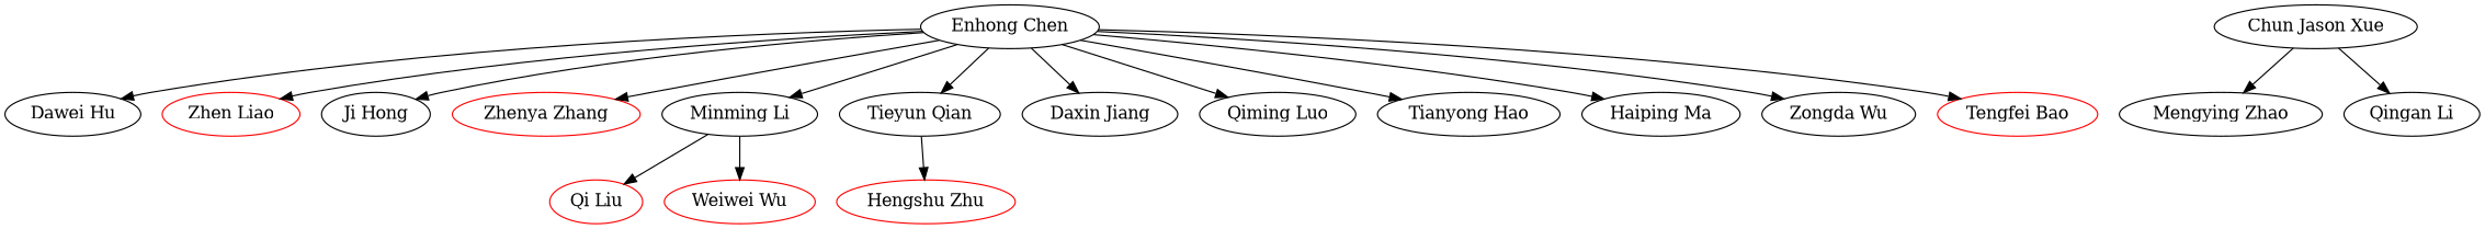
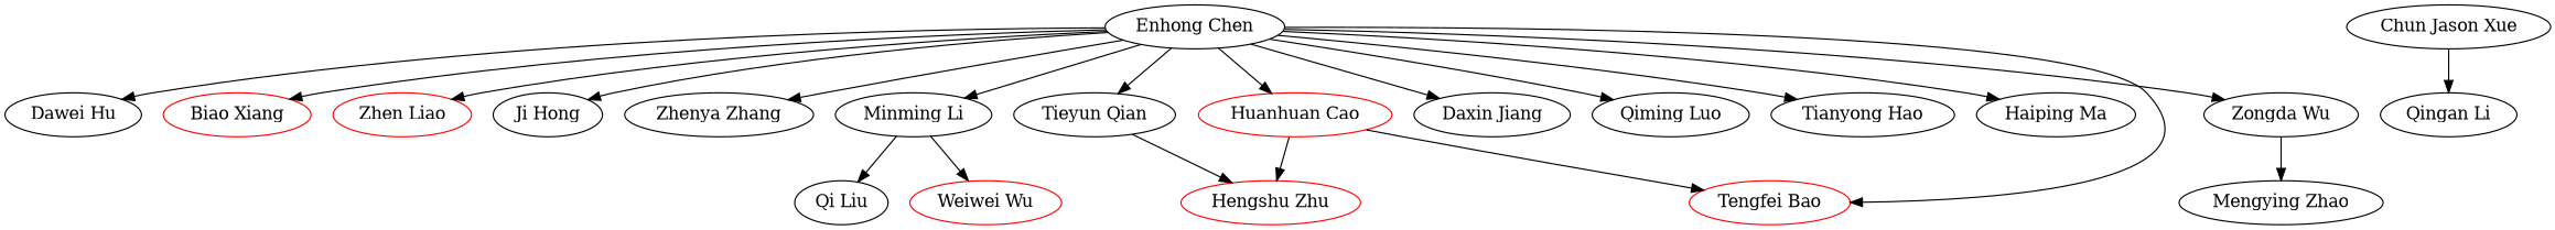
  strict digraph {
    "Enhong Chen"
    "Dawei Hu"
+   "Biao Xiang" [color=red]
    "Zhen Liao" [color=red]
    "Ji Hong"
-   "Zhenya Zhang" [color=red]
+   "Zhenya Zhang"
    "Minming Li"
+   "Huanhuan Cao" [color=red]
    "Tieyun Qian"
    "Daxin Jiang"
    "Qiming Luo"
    "Tianyong Hao"
    "Haiping Ma"
    "Zongda Wu"
    "Tengfei Bao" [color=red]
-   "Qi Liu" [color=red]
+   "Qi Liu"
    "Weiwei Wu" [color=red]
    "Hengshu Zhu" [color=red]
    "Chun Jason Xue"
    "Mengying Zhao"
    "Qingan Li"
    "Enhong Chen" -> "Dawei Hu"
+   "Enhong Chen" -> "Biao Xiang"
    "Enhong Chen" -> "Zhen Liao"
    "Enhong Chen" -> "Ji Hong"
    "Enhong Chen" -> "Zhenya Zhang"
    "Enhong Chen" -> "Minming Li"
+   "Enhong Chen" -> "Huanhuan Cao"
    "Enhong Chen" -> "Tieyun Qian"
    "Enhong Chen" -> "Daxin Jiang"
    "Enhong Chen" -> "Qiming Luo"
    "Enhong Chen" -> "Tianyong Hao"
    "Enhong Chen" -> "Haiping Ma"
    "Enhong Chen" -> "Zongda Wu"
    "Enhong Chen" -> "Tengfei Bao"
    "Minming Li" -> "Qi Liu"
    "Minming Li" -> "Weiwei Wu"
+   "Huanhuan Cao" -> "Tengfei Bao"
+   "Huanhuan Cao" -> "Hengshu Zhu"
    "Tieyun Qian" -> "Hengshu Zhu"
-   "Chun Jason Xue" -> "Mengying Zhao"
+   "Zongda Wu" -> "Mengying Zhao"
    "Chun Jason Xue" -> "Qingan Li"
  }
